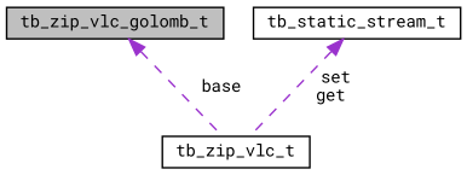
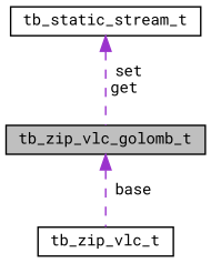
  digraph {
    fontname="Roboto Mono"
    node [color=black fillcolor=white fontname="Roboto Mono" fontsize=10 shape=record style=filled]
    edge [color=darkorchid3 dir=back fontname="Roboto Mono" fontsize=10 labelfontname=CourierNew labelfontsize=10 style=dashed]
    n1 [fillcolor=grey75 fontcolor=black height=0.2 label=tb_zip_vlc_golomb_t width=0.4]
    n2 [height=0.2 label=tb_zip_vlc_t width=0.4]
    n3 [height=0.2 label=tb_static_stream_t width=0.4]
    n1 -> n2 [label=" base"]
-   n3 -> n2 [label=" set\nget"]
+   n3 -> n1 [label=" set\nget"]
  }
